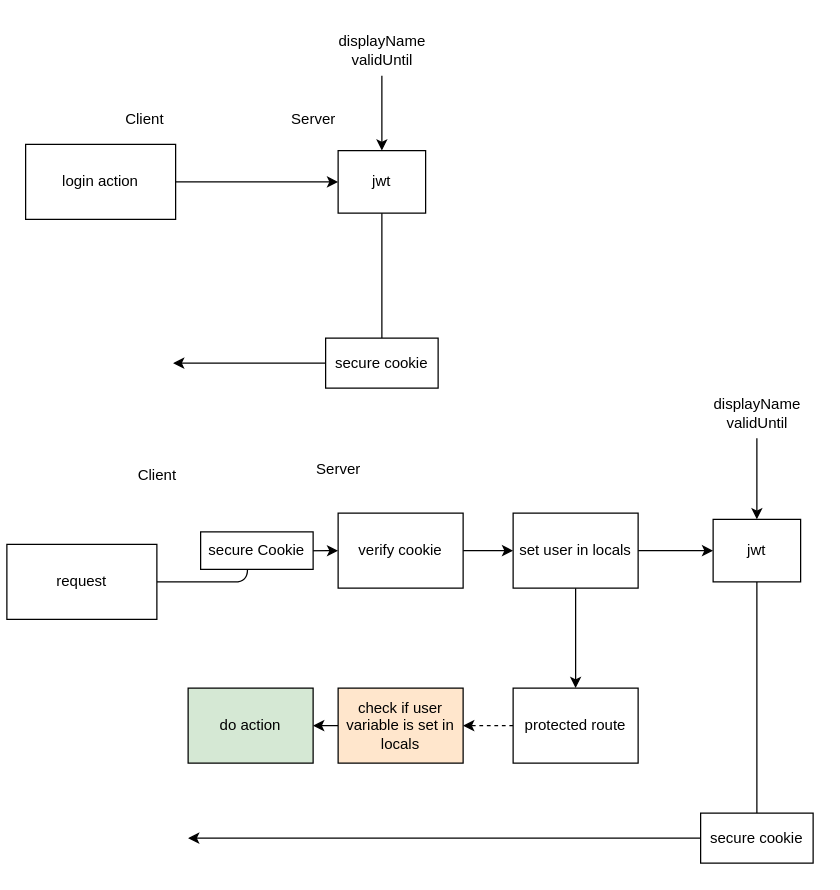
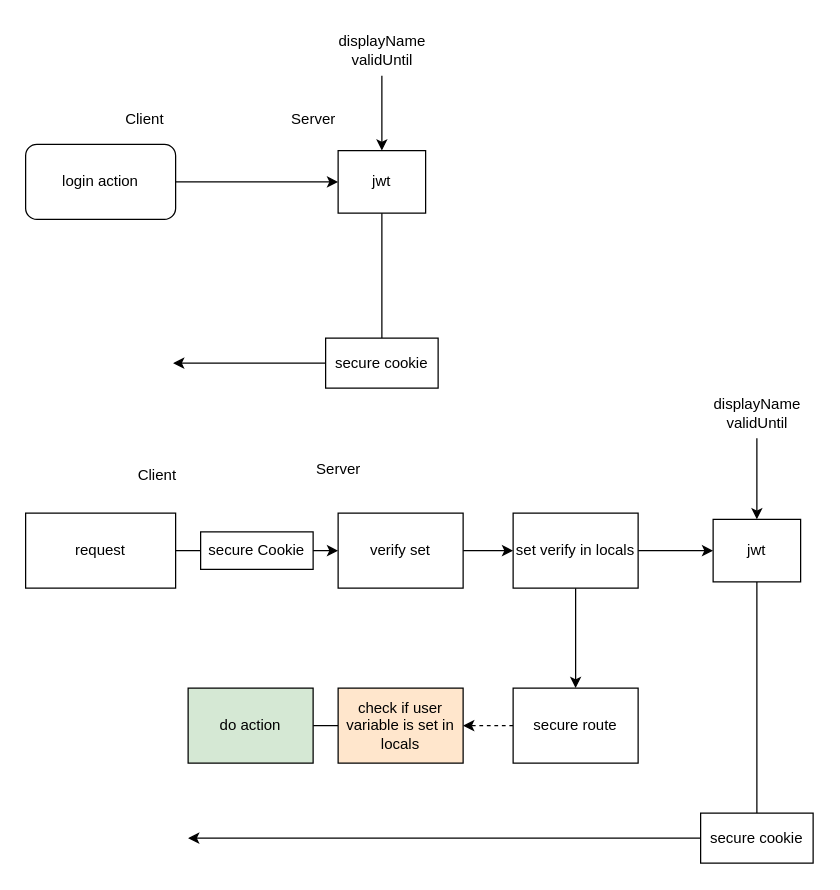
  <mxCell id="0" />
  <mxCell id="1" parent="0" />
  <mxCell id="2" style="edgeStyle=orthogonalEdgeStyle;html=1;startArrow=none;" parent="1" source="13" edge="1"><mxGeometry relative="1" as="geometry"><mxPoint x="138" y="290" as="targetPoint" /><Array as="points"><mxPoint x="310" y="290" /></Array></mxGeometry></mxCell>
  <mxCell id="3" value="jwt" style="whiteSpace=wrap;html=1;" parent="1" vertex="1"><mxGeometry x="270" y="120" width="70" height="50" as="geometry" /></mxCell>
  <mxCell id="4" style="edgeStyle=none;html=1;entryX=0.5;entryY=0;entryDx=0;entryDy=0;" parent="1" source="5" target="3" edge="1"><mxGeometry relative="1" as="geometry" /></mxCell>
  <mxCell id="5" value="displayName&lt;br&gt;validUntil&lt;br&gt;" style="text;html=1;align=center;verticalAlign=middle;resizable=0;points=[];autosize=1;strokeColor=none;fillColor=none;" parent="1" vertex="1"><mxGeometry x="260" y="20" width="90" height="40" as="geometry" /></mxCell>
  <mxCell id="6" style="edgeStyle=none;html=1;entryX=0;entryY=0.5;entryDx=0;entryDy=0;" parent="1" source="9" target="3" edge="1"><mxGeometry relative="1" as="geometry"><mxPoint x="350" y="410" as="targetPoint" /></mxGeometry></mxCell>
  <mxCell id="7" style="edgeStyle=orthogonalEdgeStyle;html=1;" parent="1" source="8" edge="1"><mxGeometry relative="1" as="geometry"><mxPoint x="270" y="440" as="targetPoint" /></mxGeometry></mxCell>
- <mxCell id="8" value="request" style="whiteSpace=wrap;html=1;" parent="1" vertex="1"><mxGeometry x="5" y="435" width="120" height="60" as="geometry" /></mxCell>
- <mxCell id="9" value="login action" style="whiteSpace=wrap;html=1;" parent="1" vertex="1"><mxGeometry x="20" y="115" width="120" height="60" as="geometry" /></mxCell>
+ <mxCell id="8" value="request" style="whiteSpace=wrap;html=1;" parent="1" vertex="1"><mxGeometry x="20" y="410" width="120" height="60" as="geometry" /></mxCell>
+ <mxCell id="9" value="login action" style="whiteSpace=wrap;html=1;rounded=1;" parent="1" vertex="1"><mxGeometry x="20" y="115" width="120" height="60" as="geometry" /></mxCell>
  <mxCell id="10" value="Server" style="text;html=1;align=center;verticalAlign=middle;resizable=0;points=[];autosize=1;strokeColor=none;fillColor=none;" parent="1" vertex="1"><mxGeometry x="220" y="80" width="60" height="30" as="geometry" /></mxCell>
  <mxCell id="11" value="Client" style="text;html=1;align=center;verticalAlign=middle;resizable=0;points=[];autosize=1;strokeColor=none;fillColor=none;" parent="1" vertex="1"><mxGeometry x="90" y="80" width="50" height="30" as="geometry" /></mxCell>
  <mxCell id="12" value="" style="edgeStyle=orthogonalEdgeStyle;html=1;endArrow=none;" parent="1" source="3" target="13" edge="1"><mxGeometry relative="1" as="geometry"><mxPoint x="138" y="290" as="targetPoint" /><mxPoint x="310" y="170" as="sourcePoint" /><Array as="points" /></mxGeometry></mxCell>
  <mxCell id="13" value="secure cookie" style="whiteSpace=wrap;html=1;" parent="1" vertex="1"><mxGeometry x="260" y="270" width="90" height="40" as="geometry" /></mxCell>
  <mxCell id="14" value="secure Cookie" style="whiteSpace=wrap;html=1;" parent="1" vertex="1"><mxGeometry x="160" y="425" width="90" height="30" as="geometry" /></mxCell>
  <mxCell id="15" value="" style="edgeStyle=none;html=1;" parent="1" source="16" edge="1"><mxGeometry relative="1" as="geometry"><mxPoint x="410" y="440" as="targetPoint" /></mxGeometry></mxCell>
- <mxCell id="16" value="verify cookie" style="whiteSpace=wrap;html=1;" parent="1" vertex="1"><mxGeometry x="270" y="410" width="100" height="60" as="geometry" /></mxCell>
+ <mxCell id="16" value="verify set" style="whiteSpace=wrap;html=1;" parent="1" vertex="1"><mxGeometry x="270" y="410" width="100" height="60" as="geometry" /></mxCell>
  <mxCell id="17" value="jwt" style="whiteSpace=wrap;html=1;" parent="1" vertex="1"><mxGeometry x="570" y="415" width="70" height="50" as="geometry" /></mxCell>
  <mxCell id="18" style="edgeStyle=none;html=1;entryX=0.5;entryY=0;entryDx=0;entryDy=0;" parent="1" source="19" target="17" edge="1"><mxGeometry relative="1" as="geometry" /></mxCell>
  <mxCell id="19" value="displayName&lt;br&gt;validUntil&lt;br&gt;" style="text;html=1;align=center;verticalAlign=middle;resizable=0;points=[];autosize=1;strokeColor=none;fillColor=none;" parent="1" vertex="1"><mxGeometry x="560" y="310" width="90" height="40" as="geometry" /></mxCell>
  <mxCell id="20" value="Server" style="text;html=1;align=center;verticalAlign=middle;resizable=0;points=[];autosize=1;strokeColor=none;fillColor=none;" parent="1" vertex="1"><mxGeometry x="240" y="360" width="60" height="30" as="geometry" /></mxCell>
  <mxCell id="21" value="" style="edgeStyle=orthogonalEdgeStyle;html=1;endArrow=none;" parent="1" source="17" target="23" edge="1"><mxGeometry relative="1" as="geometry"><mxPoint x="438" y="580" as="targetPoint" /><mxPoint x="610" y="460" as="sourcePoint" /><Array as="points" /></mxGeometry></mxCell>
  <mxCell id="22" style="edgeStyle=none;html=1;" parent="1" source="23" edge="1"><mxGeometry relative="1" as="geometry"><mxPoint x="150" y="670" as="targetPoint" /></mxGeometry></mxCell>
  <mxCell id="23" value="secure cookie" style="whiteSpace=wrap;html=1;" parent="1" vertex="1"><mxGeometry x="560" y="650" width="90" height="40" as="geometry" /></mxCell>
  <mxCell id="24" value="Client" style="text;html=1;align=center;verticalAlign=middle;resizable=0;points=[];autosize=1;strokeColor=none;fillColor=none;" parent="1" vertex="1"><mxGeometry x="100" y="365" width="50" height="30" as="geometry" /></mxCell>
  <mxCell id="25" style="edgeStyle=none;html=1;entryX=0;entryY=0.5;entryDx=0;entryDy=0;" parent="1" source="27" target="17" edge="1"><mxGeometry relative="1" as="geometry" /></mxCell>
  <mxCell id="26" value="" style="edgeStyle=none;html=1;" parent="1" source="27" target="29" edge="1"><mxGeometry relative="1" as="geometry" /></mxCell>
- <mxCell id="27" value="set user in locals" style="whiteSpace=wrap;html=1;" parent="1" vertex="1"><mxGeometry x="410" y="410" width="100" height="60" as="geometry" /></mxCell>
+ <mxCell id="27" value="set verify in locals" style="whiteSpace=wrap;html=1;" parent="1" vertex="1"><mxGeometry x="410" y="410" width="100" height="60" as="geometry" /></mxCell>
  <mxCell id="28" value="" style="edgeStyle=none;html=1;dashed=1;" parent="1" source="29" target="31" edge="1"><mxGeometry relative="1" as="geometry" /></mxCell>
- <mxCell id="29" value="protected route" style="whiteSpace=wrap;html=1;" parent="1" vertex="1"><mxGeometry x="410" y="550" width="100" height="60" as="geometry" /></mxCell>
- <mxCell id="30" value="" style="edgeStyle=none;html=1;" parent="1" source="31" target="32" edge="1"><mxGeometry relative="1" as="geometry" /></mxCell>
+ <mxCell id="29" value="secure route" style="whiteSpace=wrap;html=1;" parent="1" vertex="1"><mxGeometry x="410" y="550" width="100" height="60" as="geometry" /></mxCell>
+ <mxCell id="30" value="" style="edgeStyle=none;html=1;endArrow=none;" parent="1" source="31" target="32" edge="1"><mxGeometry relative="1" as="geometry" /></mxCell>
  <mxCell id="31" value="check if user variable is set in locals" style="whiteSpace=wrap;html=1;fillColor=#ffe6cc;" parent="1" vertex="1"><mxGeometry x="270" y="550" width="100" height="60" as="geometry" /></mxCell>
  <mxCell id="32" value="do action" style="whiteSpace=wrap;html=1;fillColor=#d5e8d4;" parent="1" vertex="1"><mxGeometry x="150" y="550" width="100" height="60" as="geometry" /></mxCell>
